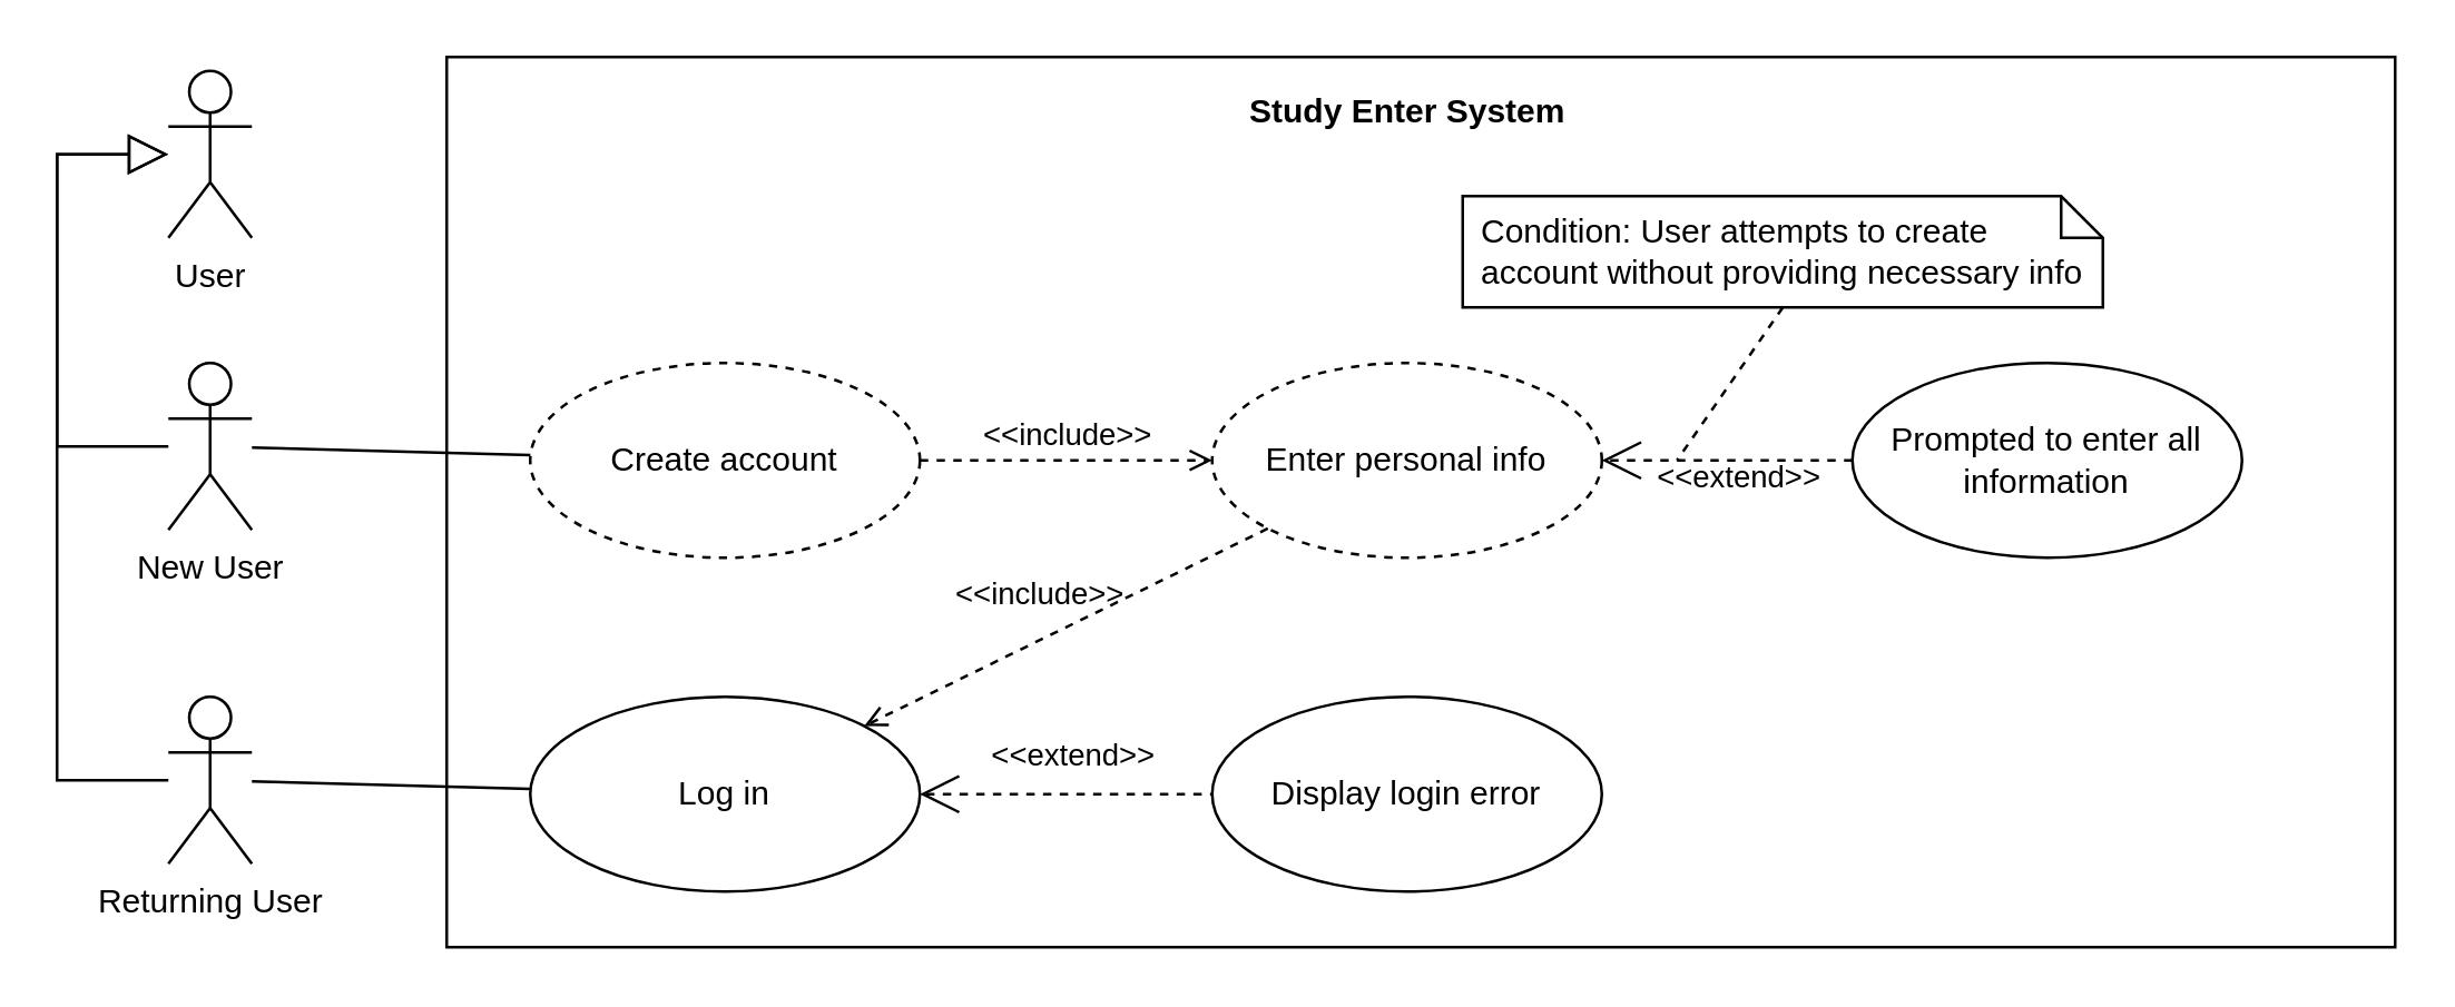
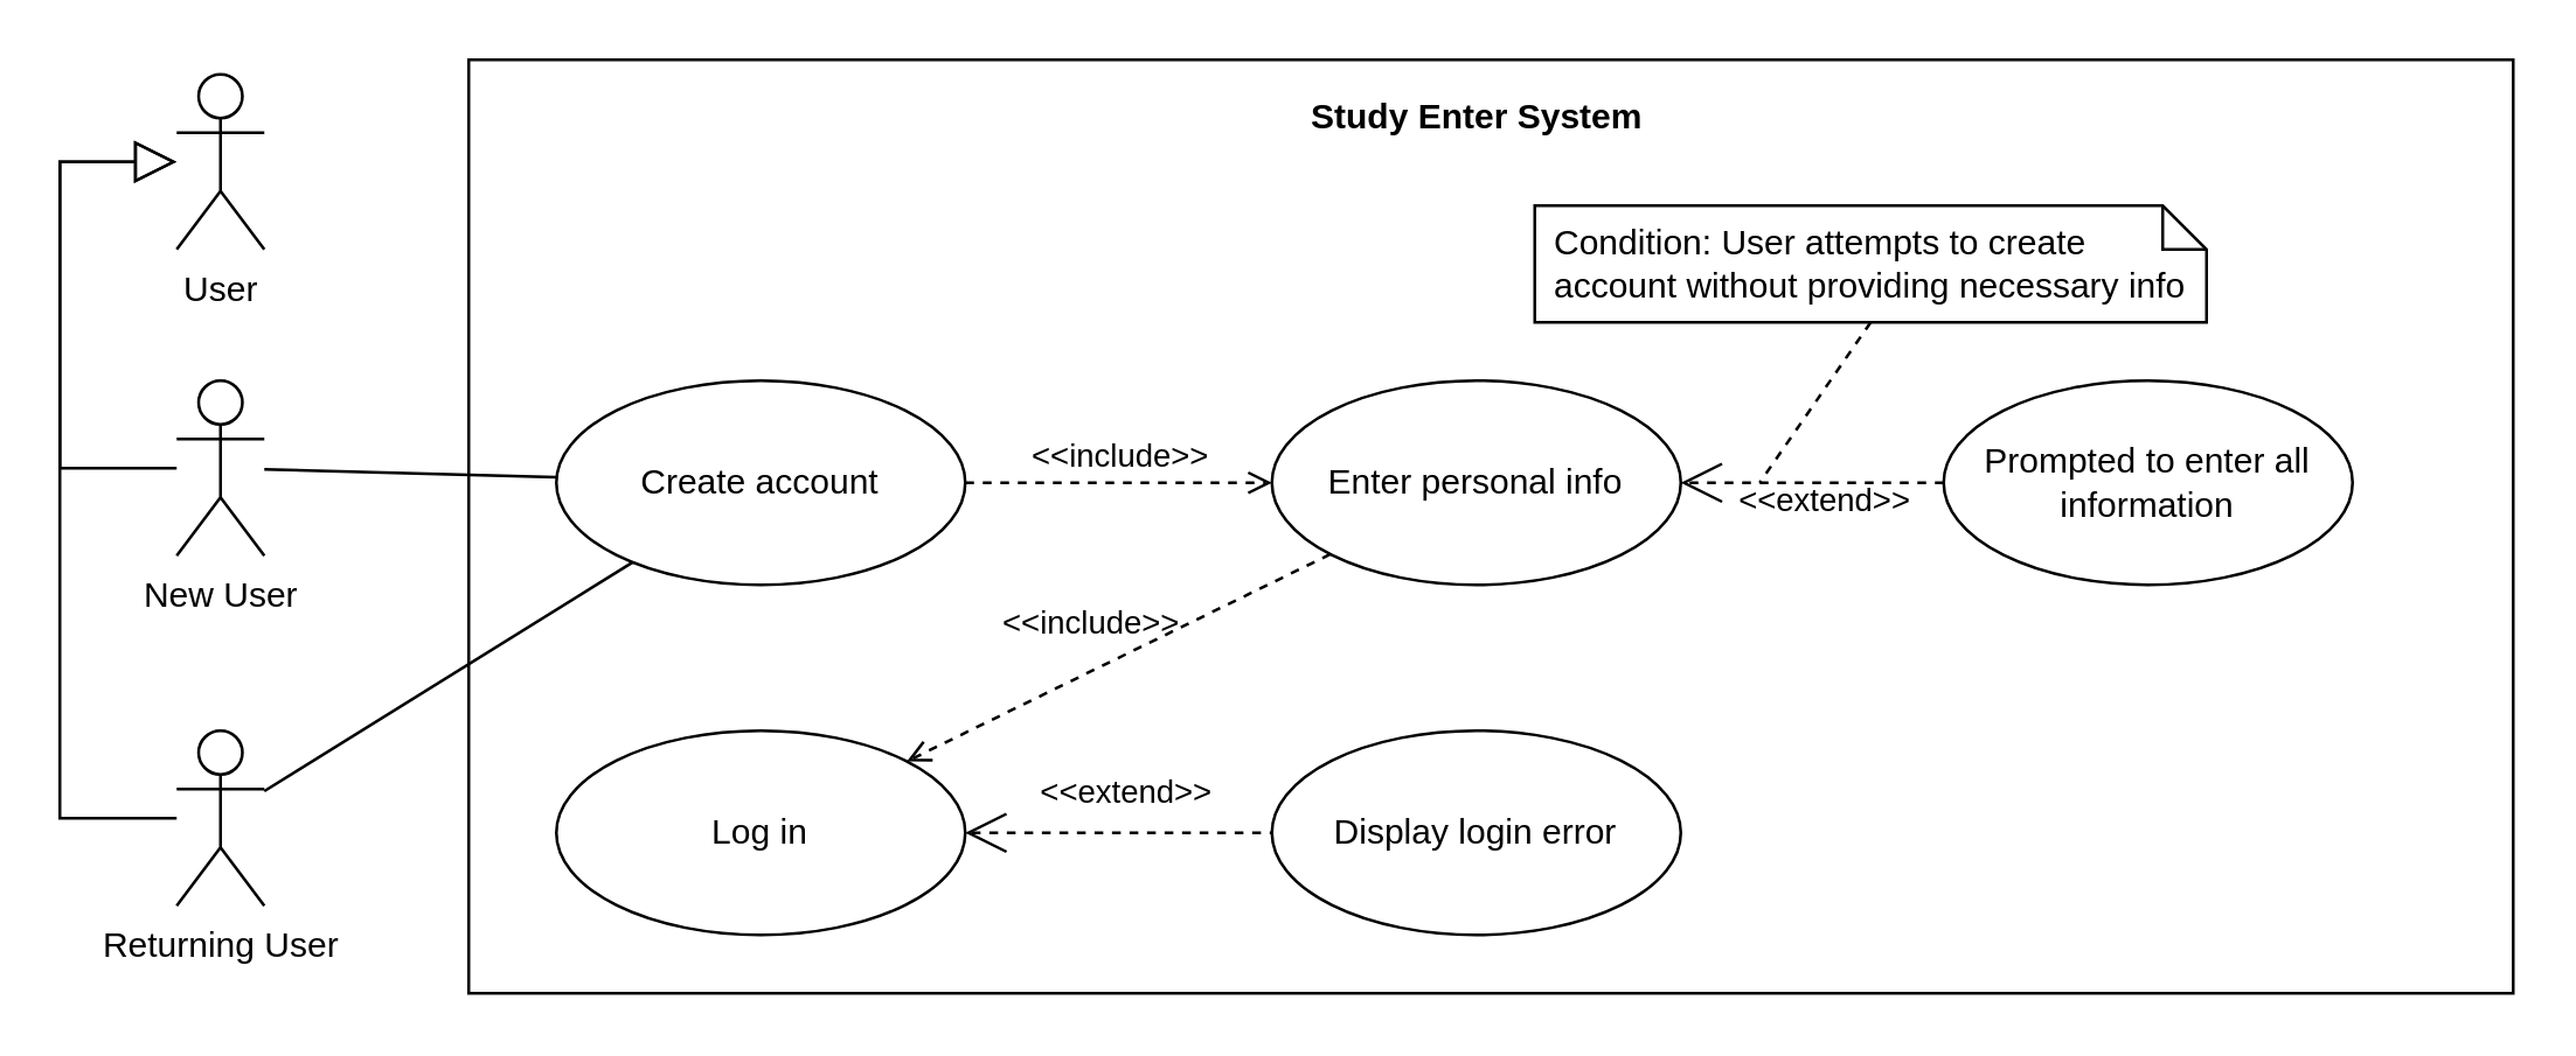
  <mxCell id="0" />
  <mxCell id="1" parent="0" />
  <mxCell id="2" value="" style="rounded=0;whiteSpace=wrap;html=1;" parent="1" vertex="1"><mxGeometry x="160" y="20" width="700" height="320" as="geometry" /></mxCell>
  <mxCell id="3" value="User" style="shape=umlActor;html=1;verticalLabelPosition=bottom;verticalAlign=top;align=center;" parent="1" vertex="1"><mxGeometry x="60" y="25" width="30" height="60" as="geometry" /></mxCell>
  <mxCell id="4" value="New User" style="shape=umlActor;html=1;verticalLabelPosition=bottom;verticalAlign=top;align=center;" parent="1" vertex="1"><mxGeometry x="60" y="130" width="30" height="60" as="geometry" /></mxCell>
  <mxCell id="5" value="Returning User" style="shape=umlActor;html=1;verticalLabelPosition=bottom;verticalAlign=top;align=center;" parent="1" vertex="1"><mxGeometry x="60" y="250" width="30" height="60" as="geometry" /></mxCell>
  <mxCell id="6" value="" style="edgeStyle=none;html=1;endArrow=block;endFill=0;endSize=12;verticalAlign=bottom;rounded=0;" parent="1" source="4" target="3" edge="1"><mxGeometry width="160" relative="1" as="geometry"><mxPoint x="50" y="-10" as="sourcePoint" /><mxPoint x="20" y="40" as="targetPoint" /><Array as="points"><mxPoint x="20" y="160" /><mxPoint x="20" y="55" /></Array></mxGeometry></mxCell>
- <mxCell id="7" value="" style="edgeStyle=none;html=1;endArrow=none;verticalAlign=bottom;rounded=0;" parent="1" source="5" target="19" edge="1"><mxGeometry width="160" relative="1" as="geometry"><mxPoint x="220" y="120" as="sourcePoint" /><mxPoint x="380" y="120" as="targetPoint" /></mxGeometry></mxCell>
+ <mxCell id="7" value="" style="edgeStyle=none;html=1;endArrow=none;verticalAlign=bottom;rounded=0;" parent="1" source="5" target="12" edge="1"><mxGeometry width="160" relative="1" as="geometry"><mxPoint x="220" y="120" as="sourcePoint" /><mxPoint x="380" y="120" as="targetPoint" /></mxGeometry></mxCell>
  <mxCell id="8" value="" style="edgeStyle=none;html=1;endArrow=none;verticalAlign=bottom;rounded=0;" parent="1" source="4" target="12" edge="1"><mxGeometry width="160" relative="1" as="geometry"><mxPoint x="130" y="182" as="sourcePoint" /><mxPoint x="270" y="178" as="targetPoint" /></mxGeometry></mxCell>
  <mxCell id="9" value="" style="edgeStyle=none;html=1;endArrow=block;endFill=0;endSize=12;verticalAlign=bottom;rounded=0;" parent="1" source="5" target="3" edge="1"><mxGeometry width="160" relative="1" as="geometry"><mxPoint x="-70" y="-10" as="sourcePoint" /><mxPoint x="90" y="-10" as="targetPoint" /><Array as="points"><mxPoint x="20" y="280" /><mxPoint x="20" y="55" /></Array></mxGeometry></mxCell>
  <mxCell id="10" value="Study Enter System" style="text;html=1;align=center;verticalAlign=middle;resizable=0;points=[];autosize=1;strokeColor=none;fillColor=none;fontStyle=1" parent="1" vertex="1"><mxGeometry x="440" y="25" width="130" height="30" as="geometry" /></mxCell>
  <mxCell id="11" value="" style="group" parent="1" vertex="1" connectable="0"><mxGeometry x="190" y="70" width="545" height="210" as="geometry" /></mxCell>
- <mxCell id="12" value="Create account" style="ellipse;whiteSpace=wrap;html=1;dashed=1;" parent="11" vertex="1"><mxGeometry y="60" width="140" height="70" as="geometry" /></mxCell>
- <mxCell id="13" value="Enter personal info" style="ellipse;whiteSpace=wrap;html=1;dashed=1;" parent="11" vertex="1"><mxGeometry x="245" y="60" width="140" height="70" as="geometry" /></mxCell>
+ <mxCell id="12" value="Create account" style="ellipse;whiteSpace=wrap;html=1;" parent="11" vertex="1"><mxGeometry y="60" width="140" height="70" as="geometry" /></mxCell>
+ <mxCell id="13" value="Enter personal info" style="ellipse;whiteSpace=wrap;html=1;" parent="11" vertex="1"><mxGeometry x="245" y="60" width="140" height="70" as="geometry" /></mxCell>
  <mxCell id="14" value="&amp;lt;&amp;lt;include&amp;gt;&amp;gt;" style="edgeStyle=none;html=1;endArrow=open;verticalAlign=bottom;dashed=1;labelBackgroundColor=none;rounded=0;" parent="11" source="12" target="13" edge="1"><mxGeometry width="160" relative="1" as="geometry"><mxPoint x="65" y="-10" as="sourcePoint" /><mxPoint x="225" y="-10" as="targetPoint" /></mxGeometry></mxCell>
  <mxCell id="15" value="Prompted to enter all information" style="ellipse;whiteSpace=wrap;html=1;" parent="11" vertex="1"><mxGeometry x="475" y="60" width="140" height="70" as="geometry" /></mxCell>
  <mxCell id="16" value="Condition: User attempts to create account without providing necessary info" style="shape=note;size=15;spacingLeft=5;align=left;whiteSpace=wrap;" parent="11" vertex="1"><mxGeometry x="335" width="230" height="40" as="geometry" /></mxCell>
  <mxCell id="17" value="&amp;lt;&amp;lt;extend&amp;gt;&amp;gt;" style="align=right;html=1;verticalAlign=bottom;rounded=0;labelBackgroundColor=none;endArrow=open;endSize=12;dashed=1;" parent="11" source="15" target="13" edge="1"><mxGeometry x="-0.778" y="15" relative="1" as="geometry"><mxPoint x="295" y="40" as="targetPoint" /><mxPoint x="455" y="40" as="sourcePoint" /><mxPoint as="offset" /></mxGeometry></mxCell>
  <mxCell id="18" value="" style="edgeStyle=none;html=1;endArrow=none;rounded=0;labelBackgroundColor=none;dashed=1;exitX=0.5;exitY=1;" parent="11" source="16" edge="1"><mxGeometry relative="1" as="geometry"><mxPoint x="412" y="95" as="targetPoint" /></mxGeometry></mxCell>
  <mxCell id="19" value="Log in" style="ellipse;whiteSpace=wrap;html=1;" parent="1" vertex="1"><mxGeometry x="190" y="250" width="140" height="70" as="geometry" /></mxCell>
  <mxCell id="20" value="Display login error" style="ellipse;whiteSpace=wrap;html=1;" parent="1" vertex="1"><mxGeometry x="435" y="250" width="140" height="70" as="geometry" /></mxCell>
  <mxCell id="21" value="&amp;lt;&amp;lt;include&amp;gt;&amp;gt;" style="edgeStyle=none;html=1;endArrow=open;verticalAlign=bottom;dashed=1;labelBackgroundColor=none;rounded=0;" parent="1" source="13" target="19" edge="1"><mxGeometry x="0.092" y="-7" width="160" relative="1" as="geometry"><mxPoint x="255" y="50" as="sourcePoint" /><mxPoint x="415" y="50" as="targetPoint" /><mxPoint as="offset" /></mxGeometry></mxCell>
  <mxCell id="22" value="&amp;lt;&amp;lt;extend&amp;gt;&amp;gt;" style="edgeStyle=none;html=1;startArrow=open;endArrow=none;startSize=12;verticalAlign=bottom;dashed=1;labelBackgroundColor=none;rounded=0;" parent="1" source="19" target="20" edge="1"><mxGeometry x="0.048" y="5" width="160" relative="1" as="geometry"><mxPoint x="365" y="230" as="sourcePoint" /><mxPoint x="525" y="230" as="targetPoint" /><mxPoint as="offset" /></mxGeometry></mxCell>
